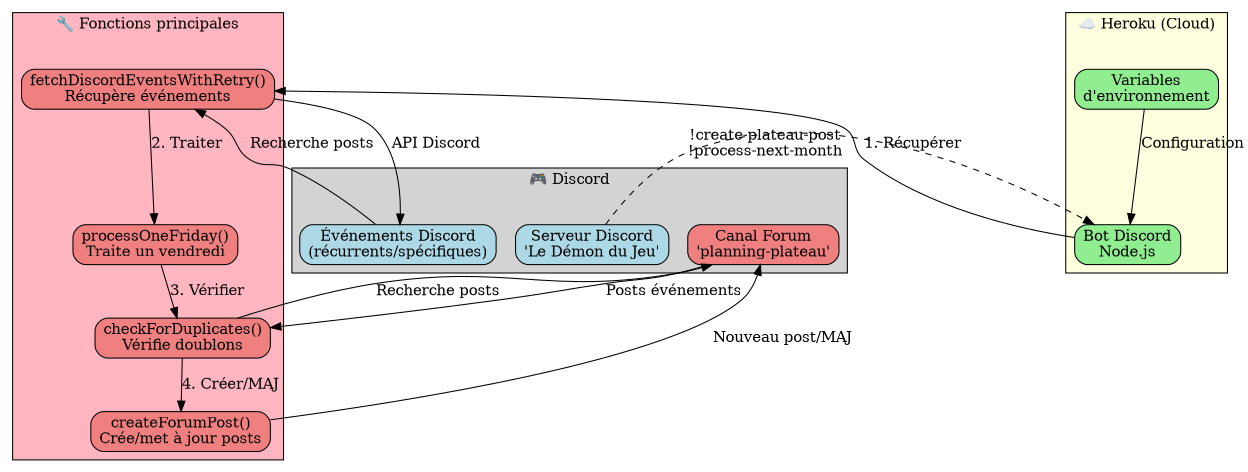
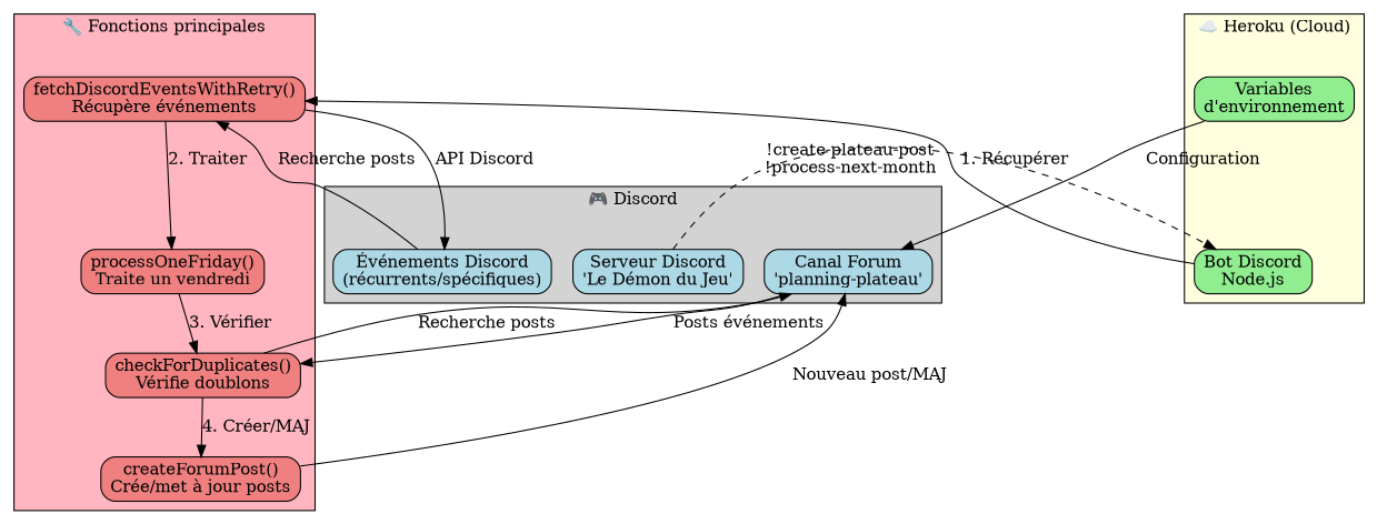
  digraph {
    rankdir=TB
    node [fillcolor=lightcoral shape=box style="rounded,filled"]
    n1 [fillcolor=lightblue label="Serveur Discord\n'Le Démon du Jeu'"]
-   n2 [label="Canal Forum\n'planning-plateau'"]
+   n2 [fillcolor=lightblue label="Canal Forum\n'planning-plateau'"]
    n3 [fillcolor=lightblue label="Événements Discord\n(récurrents/spécifiques)"]
    n4 [fillcolor=lightgreen label="Bot Discord\nNode.js"]
    n5 [fillcolor=lightgreen label="Variables\nd'environnement"]
    n6 [label="fetchDiscordEventsWithRetry()\nRécupère événements"]
    n7 [label="processOneFriday()\nTraite un vendredi"]
    n8 [label="createForumPost()\nCrée/met à jour posts"]
    n9 [label="checkForDuplicates()\nVérifie doublons"]
    subgraph cluster_1 {
      fillcolor=lightgray
      label="🎮 Discord"
      style=filled
      n1
      n2
      n3
    }
    subgraph cluster_2 {
      fillcolor=lightyellow
      label="☁️ Heroku (Cloud)"
      style=filled
      n4
      n5
    }
    subgraph cluster_3 {
      fillcolor=lightpink
      label="🔧 Fonctions principales"
      style=filled
      n6
      n7
      n8
      n9
    }
    n1 -> n4 [label="!create-plateau-post\n!process-next-month" style=dashed]
    n2 -> n9 [label="Posts événements"]
    n3 -> n6 [label="Recherche posts"]
    n4 -> n6 [label="1. Récupérer"]
-   n5 -> n4 [label=Configuration]
+   n5 -> n2 [label=Configuration]
    n6 -> n3 [label="API Discord"]
    n6 -> n7 [label="2. Traiter"]
    n7 -> n9 [label="3. Vérifier"]
    n8 -> n2 [label="Nouveau post/MAJ"]
    n9 -> n2 [label="Recherche posts"]
    n9 -> n8 [label="4. Créer/MAJ"]
  }
